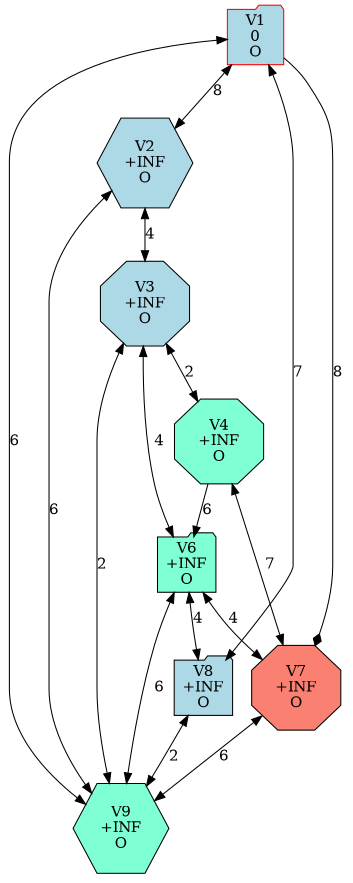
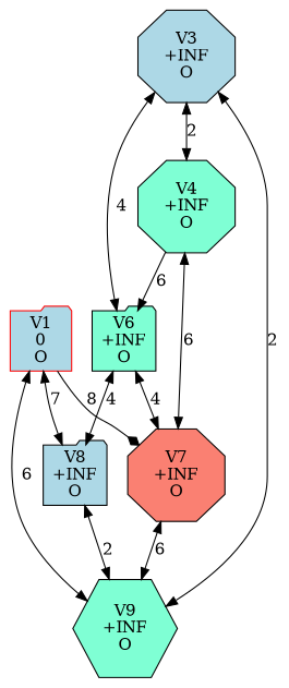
  digraph {
    node [fillcolor=lightblue shape=folder style=filled]
    edge [dir=both]
    n1 [color=Red label="V1\n0\nO"]
-   n2 [label="V2\n+INF\nO" shape=hexagon]
    n3 [fillcolor=salmon label="V7\n+INF\nO" shape=octagon]
    n4 [label="V8\n+INF\nO"]
    n5 [fillcolor=aquamarine label="V9\n+INF\nO" shape=hexagon]
    n6 [label="V3\n+INF\nO" shape=octagon]
    n7 [fillcolor=aquamarine label="V4\n+INF\nO" shape=octagon]
    n8 [fillcolor=aquamarine label="V6\n+INF\nO"]
-   n1 -> n2 [label=8]
    n1 -> n3 [arrowhead=diamond label=8 dir=""]
    n1 -> n4 [label=7]
    n1 -> n5 [label=6]
-   n2 -> n5 [label=6]
-   n2 -> n6 [label=4]
    n3 -> n5 [label=6]
    n4 -> n5 [label=2]
    n6 -> n5 [label=2]
    n6 -> n7 [label=2]
    n6 -> n8 [label=4]
-   n7 -> n3 [label=7]
+   n7 -> n3 [label=6]
    n7 -> n8 [arrowhead=normal label=6 dir=""]
    n8 -> n3 [label=4]
    n8 -> n4 [label=4]
-   n8 -> n5 [label=6]
  }
